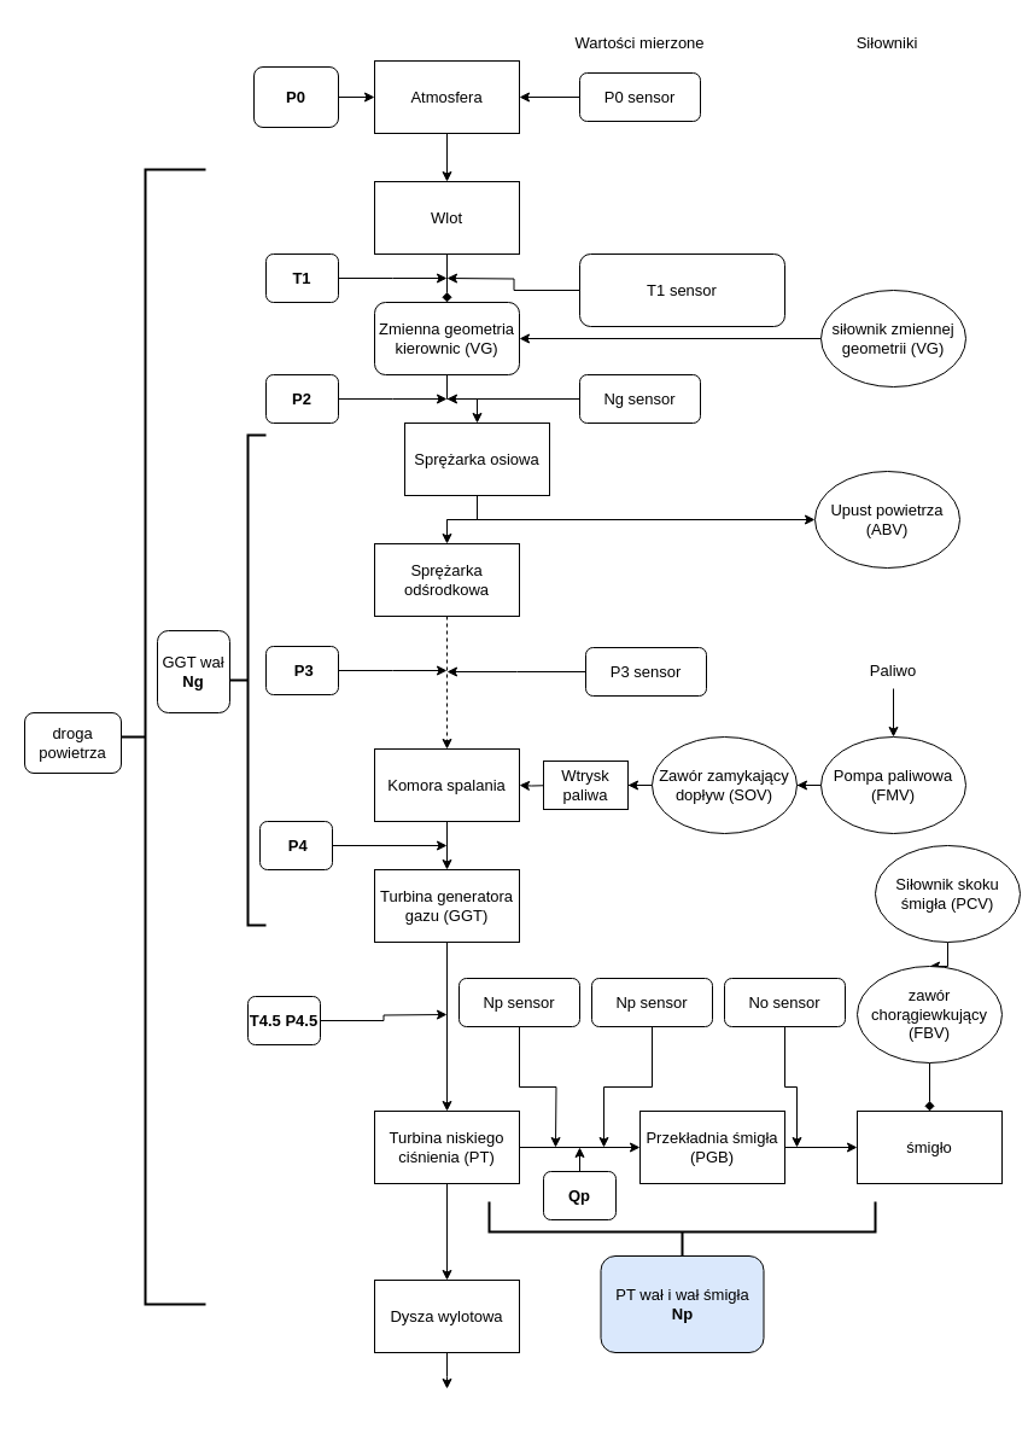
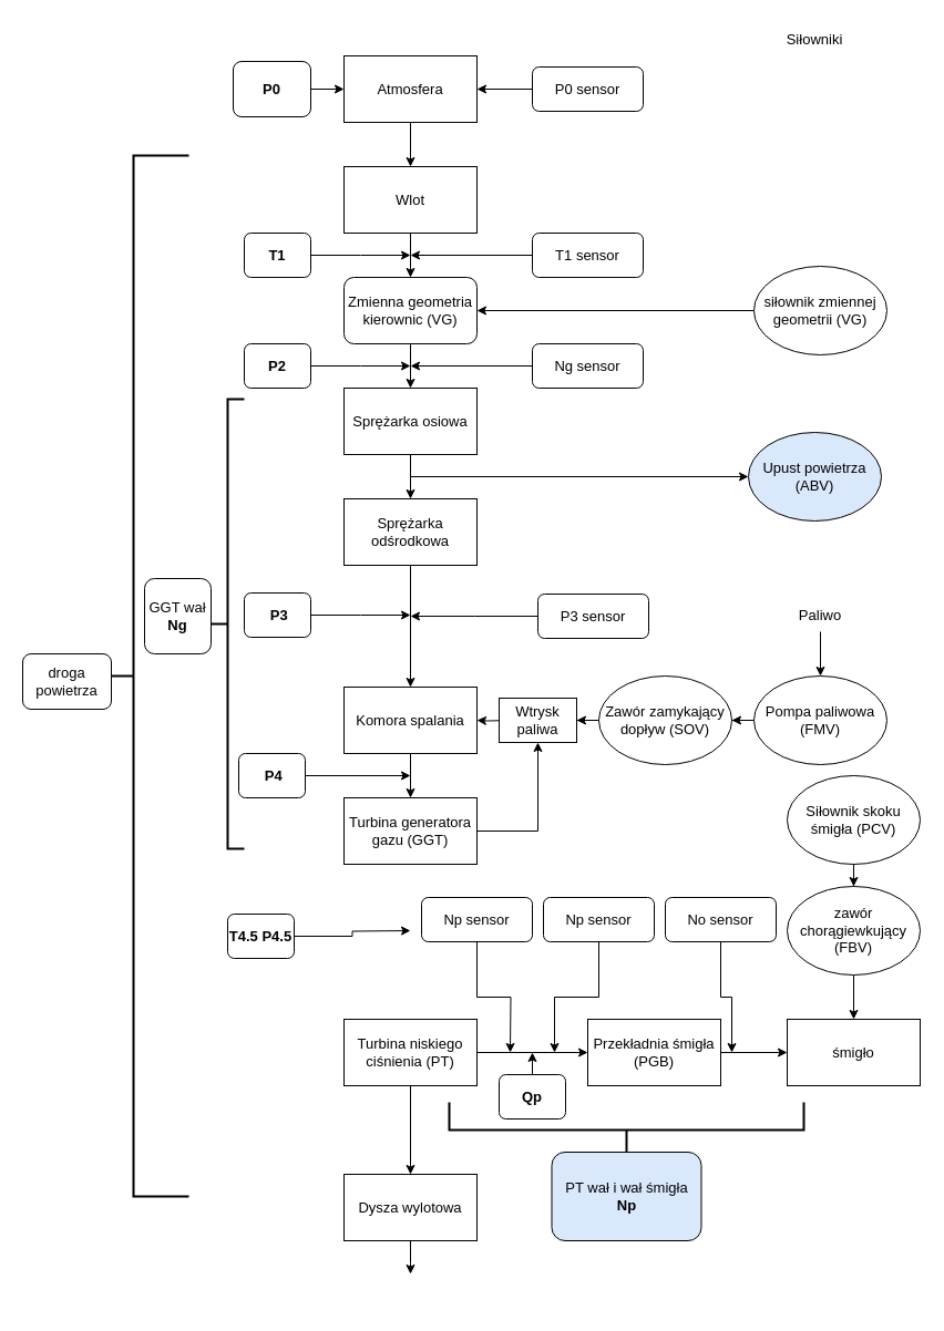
  <mxCell id="0" />
  <mxCell id="1" parent="0" />
  <mxCell id="2" value="" style="edgeStyle=orthogonalEdgeStyle;rounded=0;orthogonalLoop=1;jettySize=auto;html=1;fontSize=13;" parent="1" source="3" target="5" edge="1"><mxGeometry relative="1" as="geometry" /></mxCell>
  <mxCell id="3" value="Atmosfera" style="rounded=0;whiteSpace=wrap;html=1;fontSize=13;" parent="1" vertex="1"><mxGeometry x="310" y="50" width="120" height="60" as="geometry" /></mxCell>
- <mxCell id="4" value="" style="edgeStyle=orthogonalEdgeStyle;rounded=0;orthogonalLoop=1;jettySize=auto;html=1;fontSize=13;endArrow=diamond;" parent="1" source="5" target="7" edge="1"><mxGeometry relative="1" as="geometry" /></mxCell>
+ <mxCell id="4" value="" style="edgeStyle=orthogonalEdgeStyle;rounded=0;orthogonalLoop=1;jettySize=auto;html=1;fontSize=13;" parent="1" source="5" target="7" edge="1"><mxGeometry relative="1" as="geometry" /></mxCell>
  <mxCell id="5" value="Wlot" style="whiteSpace=wrap;html=1;rounded=0;fontSize=13;" parent="1" vertex="1"><mxGeometry x="310" y="150" width="120" height="60" as="geometry" /></mxCell>
  <mxCell id="6" value="" style="edgeStyle=orthogonalEdgeStyle;rounded=0;orthogonalLoop=1;jettySize=auto;html=1;fontSize=13;" parent="1" source="7" target="10" edge="1"><mxGeometry relative="1" as="geometry" /></mxCell>
  <mxCell id="7" value="Zmienna geometria kierownic (VG)" style="whiteSpace=wrap;html=1;fontSize=13;rounded=1;" parent="1" vertex="1"><mxGeometry x="310" y="250" width="120" height="60" as="geometry" /></mxCell>
  <mxCell id="8" value="" style="strokeWidth=2;html=1;shape=mxgraph.flowchart.annotation_2;align=left;labelPosition=right;pointerEvents=1;fontSize=13;" parent="1" vertex="1"><mxGeometry x="70" y="140" width="100" height="940" as="geometry" /></mxCell>
  <mxCell id="9" value="" style="edgeStyle=orthogonalEdgeStyle;rounded=0;orthogonalLoop=1;jettySize=auto;html=1;fontSize=13;" parent="1" source="10" target="12" edge="1"><mxGeometry relative="1" as="geometry" /></mxCell>
- <mxCell id="10" value="Sprężarka osiowa" style="whiteSpace=wrap;html=1;rounded=0;fontSize=13;" parent="1" vertex="1"><mxGeometry x="335" y="350" width="120" height="60" as="geometry" /></mxCell>
- <mxCell id="11" value="" style="edgeStyle=orthogonalEdgeStyle;rounded=0;orthogonalLoop=1;jettySize=auto;html=1;fontSize=13;dashed=1;" parent="1" source="12" target="14" edge="1"><mxGeometry relative="1" as="geometry" /></mxCell>
+ <mxCell id="10" value="Sprężarka osiowa" style="whiteSpace=wrap;html=1;rounded=0;fontSize=13;" parent="1" vertex="1"><mxGeometry x="310" y="350" width="120" height="60" as="geometry" /></mxCell>
+ <mxCell id="11" value="" style="edgeStyle=orthogonalEdgeStyle;rounded=0;orthogonalLoop=1;jettySize=auto;html=1;fontSize=13;" parent="1" source="12" target="14" edge="1"><mxGeometry relative="1" as="geometry" /></mxCell>
  <mxCell id="12" value="Sprężarka odśrodkowa" style="whiteSpace=wrap;html=1;rounded=0;fontSize=13;" parent="1" vertex="1"><mxGeometry x="310" y="450" width="120" height="60" as="geometry" /></mxCell>
  <mxCell id="13" value="" style="edgeStyle=orthogonalEdgeStyle;rounded=0;orthogonalLoop=1;jettySize=auto;html=1;fontSize=13;" parent="1" source="14" target="16" edge="1"><mxGeometry relative="1" as="geometry" /></mxCell>
  <mxCell id="14" value="Komora spalania" style="whiteSpace=wrap;html=1;rounded=0;fontSize=13;" parent="1" vertex="1"><mxGeometry x="310" y="620" width="120" height="60" as="geometry" /></mxCell>
- <mxCell id="15" value="" style="edgeStyle=orthogonalEdgeStyle;rounded=0;orthogonalLoop=1;jettySize=auto;html=1;fontSize=13;" parent="1" source="16" target="19" edge="1"><mxGeometry relative="1" as="geometry" /></mxCell>
+ <mxCell id="15" value="" style="edgeStyle=orthogonalEdgeStyle;rounded=0;orthogonalLoop=1;jettySize=auto;html=1;fontSize=13;" parent="1" source="16" target="58" edge="1"><mxGeometry relative="1" as="geometry" /></mxCell>
  <mxCell id="16" value="Turbina generatora gazu (GGT)" style="whiteSpace=wrap;html=1;rounded=0;fontSize=13;" parent="1" vertex="1"><mxGeometry x="310" y="720" width="120" height="60" as="geometry" /></mxCell>
  <mxCell id="17" value="" style="edgeStyle=orthogonalEdgeStyle;rounded=0;orthogonalLoop=1;jettySize=auto;html=1;fontSize=13;" parent="1" source="19" target="24" edge="1"><mxGeometry relative="1" as="geometry" /></mxCell>
  <mxCell id="18" value="" style="edgeStyle=orthogonalEdgeStyle;rounded=0;orthogonalLoop=1;jettySize=auto;html=1;fontSize=13;" parent="1" source="19" target="22" edge="1"><mxGeometry relative="1" as="geometry" /></mxCell>
  <mxCell id="19" value="Turbina niskiego ciśnienia (PT)" style="whiteSpace=wrap;html=1;rounded=0;fontSize=13;" parent="1" vertex="1"><mxGeometry x="310" y="920" width="120" height="60" as="geometry" /></mxCell>
  <mxCell id="20" value="" style="edgeStyle=orthogonalEdgeStyle;rounded=0;orthogonalLoop=1;jettySize=auto;html=1;fontSize=13;" parent="1" target="14" edge="1"><mxGeometry relative="1" as="geometry"><mxPoint x="460" y="650" as="sourcePoint" /></mxGeometry></mxCell>
  <mxCell id="21" style="edgeStyle=orthogonalEdgeStyle;rounded=0;orthogonalLoop=1;jettySize=auto;html=1;fontSize=13;" parent="1" source="22" edge="1"><mxGeometry relative="1" as="geometry"><mxPoint x="370" y="1150" as="targetPoint" /></mxGeometry></mxCell>
  <mxCell id="22" value="Dysza wylotowa" style="whiteSpace=wrap;html=1;rounded=0;fontSize=13;" parent="1" vertex="1"><mxGeometry x="310" y="1060" width="120" height="60" as="geometry" /></mxCell>
  <mxCell id="23" value="" style="edgeStyle=orthogonalEdgeStyle;rounded=0;orthogonalLoop=1;jettySize=auto;html=1;fontSize=13;" parent="1" source="24" target="25" edge="1"><mxGeometry relative="1" as="geometry" /></mxCell>
  <mxCell id="24" value="Przekładnia śmigła&lt;br style=&quot;font-size: 13px;&quot;&gt;(PGB)" style="whiteSpace=wrap;html=1;rounded=0;fontSize=13;" parent="1" vertex="1"><mxGeometry x="530" y="920" width="120" height="60" as="geometry" /></mxCell>
  <mxCell id="25" value="śmigło" style="whiteSpace=wrap;html=1;rounded=0;fontSize=13;" parent="1" vertex="1"><mxGeometry x="710" y="920" width="120" height="60" as="geometry" /></mxCell>
  <mxCell id="26" value="droga powietrza" style="rounded=1;whiteSpace=wrap;html=1;fontSize=13;" parent="1" vertex="1"><mxGeometry y="590" width="80" height="50" as="geometry" x="20" /></mxCell>
  <mxCell id="27" value="GGT wał&lt;br style=&quot;font-size: 13px;&quot;&gt;&lt;b style=&quot;font-size: 13px;&quot;&gt;Ng&lt;/b&gt;" style="rounded=1;whiteSpace=wrap;html=1;fontSize=13;" parent="1" vertex="1"><mxGeometry x="130" y="522" width="60" height="68" as="geometry" /></mxCell>
  <mxCell id="28" value="" style="strokeWidth=2;html=1;shape=mxgraph.flowchart.annotation_2;align=left;labelPosition=right;pointerEvents=1;fontSize=13;" parent="1" vertex="1"><mxGeometry x="190" y="360" width="30" height="406" as="geometry" /></mxCell>
  <mxCell id="29" style="edgeStyle=orthogonalEdgeStyle;rounded=0;orthogonalLoop=1;jettySize=auto;html=1;fontSize=13;" parent="1" source="30" edge="1"><mxGeometry relative="1" as="geometry"><mxPoint x="370" y="556" as="targetPoint" /></mxGeometry></mxCell>
  <mxCell id="30" value="P3 sensor" style="rounded=1;whiteSpace=wrap;html=1;fontSize=13;" parent="1" vertex="1"><mxGeometry x="485" y="536" width="100" height="40" as="geometry" /></mxCell>
  <mxCell id="31" style="edgeStyle=orthogonalEdgeStyle;rounded=0;orthogonalLoop=1;jettySize=auto;html=1;entryX=1;entryY=0.5;entryDx=0;entryDy=0;fontSize=13;" parent="1" source="32" target="7" edge="1"><mxGeometry relative="1" as="geometry" /></mxCell>
  <mxCell id="32" value="siłownik zmiennej geometrii (VG)" style="ellipse;whiteSpace=wrap;html=1;fontSize=13;" parent="1" vertex="1"><mxGeometry x="680" y="240" width="120" height="80" as="geometry" /></mxCell>
  <mxCell id="33" value="" style="edgeStyle=orthogonalEdgeStyle;rounded=0;orthogonalLoop=1;jettySize=auto;html=1;fontSize=13;" parent="1" source="34" target="3" edge="1"><mxGeometry relative="1" as="geometry" /></mxCell>
  <mxCell id="34" value="&lt;b style=&quot;font-size: 13px;&quot;&gt;P0&lt;/b&gt;" style="rounded=1;whiteSpace=wrap;html=1;fontSize=13;" parent="1" vertex="1"><mxGeometry x="210" y="55" width="70" height="50" as="geometry" /></mxCell>
  <mxCell id="35" style="edgeStyle=orthogonalEdgeStyle;rounded=0;orthogonalLoop=1;jettySize=auto;html=1;fontSize=13;" parent="1" source="36" edge="1"><mxGeometry relative="1" as="geometry"><mxPoint x="370" y="230" as="targetPoint" /></mxGeometry></mxCell>
  <mxCell id="36" value="&lt;b style=&quot;font-size: 13px;&quot;&gt;T1&lt;/b&gt;" style="rounded=1;whiteSpace=wrap;html=1;fontSize=13;" parent="1" vertex="1"><mxGeometry x="220" y="210" width="60" height="40" as="geometry" /></mxCell>
  <mxCell id="37" style="edgeStyle=orthogonalEdgeStyle;rounded=0;orthogonalLoop=1;jettySize=auto;html=1;fontSize=13;" parent="1" source="38" edge="1"><mxGeometry relative="1" as="geometry"><mxPoint x="370" y="330" as="targetPoint" /></mxGeometry></mxCell>
  <mxCell id="38" value="&lt;b style=&quot;font-size: 13px;&quot;&gt;P2&lt;/b&gt;" style="rounded=1;whiteSpace=wrap;html=1;fontSize=13;" parent="1" vertex="1"><mxGeometry x="220" y="310" width="60" height="40" as="geometry" /></mxCell>
  <mxCell id="39" style="edgeStyle=orthogonalEdgeStyle;rounded=0;orthogonalLoop=1;jettySize=auto;html=1;fontSize=13;" parent="1" source="40" edge="1"><mxGeometry relative="1" as="geometry"><mxPoint x="370" y="555" as="targetPoint" /></mxGeometry></mxCell>
  <mxCell id="40" value="&lt;b style=&quot;font-size: 13px;&quot;&gt;&amp;nbsp;P3&lt;/b&gt;" style="rounded=1;whiteSpace=wrap;html=1;fontSize=13;" parent="1" vertex="1"><mxGeometry x="220" y="535" width="60" height="40" as="geometry" /></mxCell>
  <mxCell id="41" value="" style="edgeStyle=orthogonalEdgeStyle;rounded=0;orthogonalLoop=1;jettySize=auto;html=1;fontSize=13;" parent="1" source="42" target="3" edge="1"><mxGeometry relative="1" as="geometry" /></mxCell>
  <mxCell id="42" value="P0 sensor" style="rounded=1;whiteSpace=wrap;html=1;fontSize=13;" parent="1" vertex="1"><mxGeometry x="480" y="60" width="100" height="40" as="geometry" /></mxCell>
- <mxCell id="43" value="Wartości mierzone" style="text;html=1;strokeColor=none;fillColor=none;align=center;verticalAlign=middle;whiteSpace=wrap;rounded=0;fontSize=13;" parent="1" vertex="1"><mxGeometry x="440" y="20" width="180" height="30" as="geometry" /></mxCell>
  <mxCell id="44" style="edgeStyle=orthogonalEdgeStyle;rounded=0;orthogonalLoop=1;jettySize=auto;html=1;fontSize=13;" parent="1" source="45" edge="1"><mxGeometry relative="1" as="geometry"><mxPoint x="370" y="230" as="targetPoint" /></mxGeometry></mxCell>
- <mxCell id="45" value="T1 sensor" style="rounded=1;whiteSpace=wrap;html=1;fontSize=13;" parent="1" vertex="1"><mxGeometry x="480" y="210" width="170" height="60" as="geometry" /></mxCell>
+ <mxCell id="45" value="T1 sensor" style="rounded=1;whiteSpace=wrap;html=1;fontSize=13;" parent="1" vertex="1"><mxGeometry x="480" y="210" width="100" height="40" as="geometry" /></mxCell>
  <mxCell id="46" value="Siłowniki" style="text;html=1;strokeColor=none;fillColor=none;align=center;verticalAlign=middle;whiteSpace=wrap;rounded=0;fontSize=13;" parent="1" vertex="1"><mxGeometry x="640" y="20" width="190" height="30" as="geometry" /></mxCell>
- <mxCell id="47" value="Upust powietrza (ABV)" style="ellipse;whiteSpace=wrap;html=1;fontSize=13;" parent="1" vertex="1"><mxGeometry x="675" y="390" width="120" height="80" as="geometry" /></mxCell>
+ <mxCell id="47" value="Upust powietrza (ABV)" style="ellipse;whiteSpace=wrap;html=1;fontSize=13;fillColor=#dae8fc;" parent="1" vertex="1"><mxGeometry x="675" y="390" width="120" height="80" as="geometry" /></mxCell>
  <mxCell id="48" style="edgeStyle=orthogonalEdgeStyle;rounded=0;orthogonalLoop=1;jettySize=auto;html=1;fontSize=13;" parent="1" source="49" edge="1"><mxGeometry relative="1" as="geometry"><mxPoint x="370" y="700" as="targetPoint" /></mxGeometry></mxCell>
  <mxCell id="49" value="&lt;b style=&quot;font-size: 13px;&quot;&gt;&amp;nbsp;P4&lt;/b&gt;" style="rounded=1;whiteSpace=wrap;html=1;fontSize=13;" parent="1" vertex="1"><mxGeometry x="215" y="680" width="60" height="40" as="geometry" /></mxCell>
  <mxCell id="50" style="edgeStyle=orthogonalEdgeStyle;rounded=0;orthogonalLoop=1;jettySize=auto;html=1;fontSize=13;" parent="1" source="51" edge="1"><mxGeometry relative="1" as="geometry"><mxPoint x="370" y="840" as="targetPoint" /></mxGeometry></mxCell>
  <mxCell id="51" value="&lt;b style=&quot;font-size: 13px;&quot;&gt;T4.5 P4.5&lt;/b&gt;" style="rounded=1;whiteSpace=wrap;html=1;fontSize=13;" parent="1" vertex="1"><mxGeometry x="205" y="825" width="60" height="40" as="geometry" /></mxCell>
  <mxCell id="52" value="" style="edgeStyle=orthogonalEdgeStyle;rounded=0;orthogonalLoop=1;jettySize=auto;html=1;fontSize=13;" parent="1" source="53" target="55" edge="1"><mxGeometry relative="1" as="geometry" /></mxCell>
  <mxCell id="53" value="Paliwo" style="text;html=1;strokeColor=none;fillColor=none;align=center;verticalAlign=middle;whiteSpace=wrap;rounded=0;fontSize=13;" parent="1" vertex="1"><mxGeometry x="710" y="540" width="60" height="30" as="geometry" /></mxCell>
  <mxCell id="54" value="" style="edgeStyle=orthogonalEdgeStyle;rounded=0;orthogonalLoop=1;jettySize=auto;html=1;fontSize=13;" parent="1" source="55" target="57" edge="1"><mxGeometry relative="1" as="geometry" /></mxCell>
  <mxCell id="55" value="Pompa paliwowa (FMV)" style="ellipse;whiteSpace=wrap;html=1;fontSize=13;" parent="1" vertex="1"><mxGeometry x="680" y="610" width="120" height="80" as="geometry" /></mxCell>
  <mxCell id="56" value="" style="edgeStyle=orthogonalEdgeStyle;rounded=0;orthogonalLoop=1;jettySize=auto;html=1;fontSize=13;" parent="1" source="57" target="58" edge="1"><mxGeometry relative="1" as="geometry" /></mxCell>
  <mxCell id="57" value="Zawór zamykający dopływ (SOV)" style="ellipse;whiteSpace=wrap;html=1;fontSize=13;" parent="1" vertex="1"><mxGeometry x="540" y="610" width="120" height="80" as="geometry" /></mxCell>
  <mxCell id="58" value="Wtrysk paliwa" style="rounded=0;whiteSpace=wrap;html=1;fontSize=13;" parent="1" vertex="1"><mxGeometry x="450" y="630" width="70" height="40" as="geometry" /></mxCell>
  <mxCell id="59" style="edgeStyle=orthogonalEdgeStyle;rounded=0;orthogonalLoop=1;jettySize=auto;html=1;" edge="1" parent="1" source="60" target="66"><mxGeometry relative="1" as="geometry" /></mxCell>
- <mxCell id="60" value="Siłownik skoku śmigła (PCV)" style="ellipse;whiteSpace=wrap;html=1;fontSize=13;" parent="1" vertex="1"><mxGeometry x="725" y="700" width="120" height="80" as="geometry" /></mxCell>
+ <mxCell id="60" value="Siłownik skoku śmigła (PCV)" style="ellipse;whiteSpace=wrap;html=1;fontSize=13;" parent="1" vertex="1"><mxGeometry x="710" y="700" width="120" height="80" as="geometry" /></mxCell>
  <mxCell id="61" value="" style="strokeWidth=2;html=1;shape=mxgraph.flowchart.annotation_2;align=left;labelPosition=right;pointerEvents=1;fontSize=13;rotation=-90;" parent="1" vertex="1"><mxGeometry x="540" y="860" width="50" height="320" as="geometry" /></mxCell>
  <mxCell id="62" value="PT wał i wał śmigła&lt;br style=&quot;font-size: 13px;&quot;&gt;&lt;b style=&quot;font-size: 13px;&quot;&gt;Np&lt;/b&gt;" style="rounded=1;whiteSpace=wrap;html=1;fontSize=13;fillColor=#dae8fc;" parent="1" vertex="1"><mxGeometry x="497.5" y="1040" width="135" height="80" as="geometry" /></mxCell>
  <mxCell id="63" style="edgeStyle=orthogonalEdgeStyle;rounded=0;orthogonalLoop=1;jettySize=auto;html=1;fontSize=13;" parent="1" source="64" edge="1"><mxGeometry relative="1" as="geometry"><mxPoint x="500" y="950" as="targetPoint" /><Array as="points"><mxPoint x="540" y="900" /><mxPoint x="500" y="900" /></Array></mxGeometry></mxCell>
  <mxCell id="64" value="Np sensor" style="rounded=1;whiteSpace=wrap;html=1;fontSize=13;" parent="1" vertex="1"><mxGeometry x="490" y="810" width="100" height="40" as="geometry" /></mxCell>
- <mxCell id="65" style="edgeStyle=orthogonalEdgeStyle;rounded=0;orthogonalLoop=1;jettySize=auto;html=1;entryX=0.5;entryY=0;entryDx=0;entryDy=0;endArrow=diamond;" edge="1" parent="1" source="66" target="25"><mxGeometry relative="1" as="geometry" /></mxCell>
+ <mxCell id="65" style="edgeStyle=orthogonalEdgeStyle;rounded=0;orthogonalLoop=1;jettySize=auto;html=1;entryX=0.5;entryY=0;entryDx=0;entryDy=0;" edge="1" parent="1" source="66" target="25"><mxGeometry relative="1" as="geometry" /></mxCell>
  <mxCell id="66" value="zawór chorągiewkujący (FBV)" style="ellipse;whiteSpace=wrap;html=1;fontSize=13;" vertex="1" parent="1"><mxGeometry x="710" y="800" width="120" height="80" as="geometry" /></mxCell>
  <mxCell id="67" style="edgeStyle=orthogonalEdgeStyle;rounded=0;orthogonalLoop=1;jettySize=auto;html=1;" edge="1" parent="1" source="68"><mxGeometry relative="1" as="geometry"><mxPoint x="480" y="950" as="targetPoint" /><Array as="points"><mxPoint x="480" y="950" /></Array></mxGeometry></mxCell>
  <mxCell id="68" value="&lt;b style=&quot;font-size: 13px;&quot;&gt;Qp&lt;/b&gt;" style="rounded=1;whiteSpace=wrap;html=1;fontSize=13;" vertex="1" parent="1"><mxGeometry x="450" y="970" width="60" height="40" as="geometry" /></mxCell>
  <mxCell id="69" value="" style="endArrow=classic;html=1;rounded=0;entryX=0;entryY=0.5;entryDx=0;entryDy=0;" edge="1" parent="1" target="47"><mxGeometry width="50" height="50" relative="1" as="geometry"><mxPoint x="370" y="430" as="sourcePoint" /><mxPoint x="670" y="430" as="targetPoint" /></mxGeometry></mxCell>
  <mxCell id="70" style="edgeStyle=orthogonalEdgeStyle;rounded=0;orthogonalLoop=1;jettySize=auto;html=1;" edge="1" parent="1" source="71"><mxGeometry relative="1" as="geometry"><mxPoint x="370" y="330" as="targetPoint" /></mxGeometry></mxCell>
  <mxCell id="71" value="Ng sensor" style="rounded=1;whiteSpace=wrap;html=1;fontSize=13;" vertex="1" parent="1"><mxGeometry x="480" y="310" width="100" height="40" as="geometry" /></mxCell>
  <mxCell id="72" style="edgeStyle=orthogonalEdgeStyle;rounded=0;orthogonalLoop=1;jettySize=auto;html=1;" edge="1" parent="1" source="73"><mxGeometry x="-0.2" y="-30" relative="1" as="geometry"><mxPoint x="660" y="950" as="targetPoint" /><Array as="points"><mxPoint x="650" y="900" /><mxPoint x="660" y="900" /></Array><mxPoint as="offset" /></mxGeometry></mxCell>
  <mxCell id="73" value="No sensor" style="rounded=1;whiteSpace=wrap;html=1;fontSize=13;" vertex="1" parent="1"><mxGeometry x="600" y="810" width="100" height="40" as="geometry" /></mxCell>
  <mxCell id="74" style="edgeStyle=orthogonalEdgeStyle;rounded=0;orthogonalLoop=1;jettySize=auto;html=1;" edge="1" parent="1" source="75"><mxGeometry relative="1" as="geometry"><mxPoint x="460" y="950" as="targetPoint" /></mxGeometry></mxCell>
  <mxCell id="75" value="Np sensor" style="rounded=1;whiteSpace=wrap;html=1;fontSize=13;" vertex="1" parent="1"><mxGeometry x="380" y="810" width="100" height="40" as="geometry" /></mxCell>
